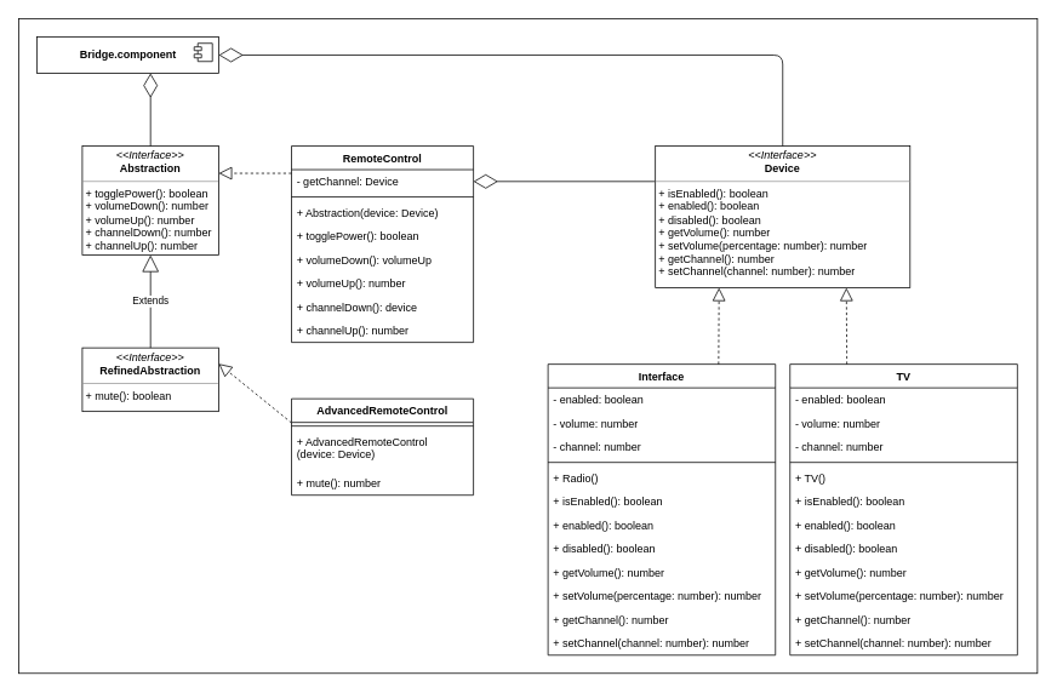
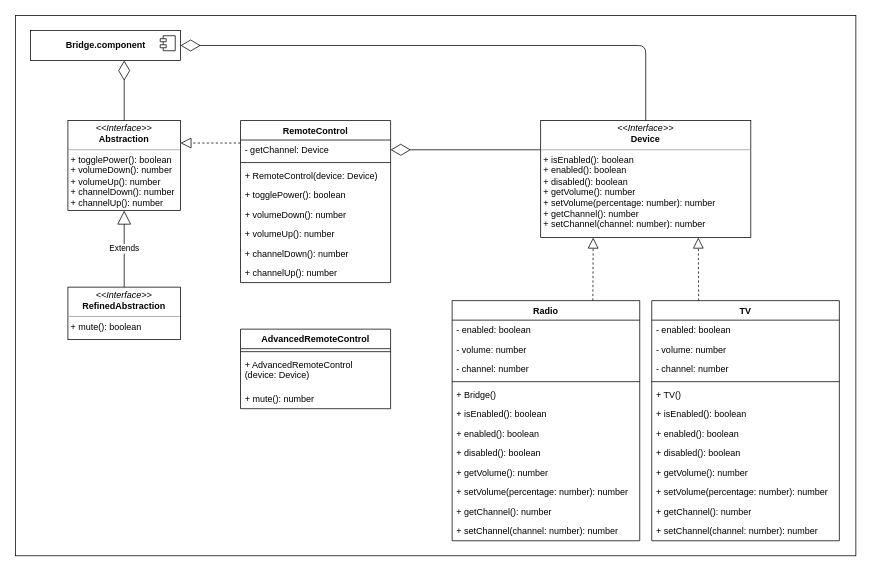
  <mxCell id="0" />
  <mxCell id="1" parent="0" />
  <mxCell id="2" value="" style="rounded=0;whiteSpace=wrap;html=1;" vertex="1" parent="1"><mxGeometry x="20" y="20" width="1120" height="720" as="geometry" /></mxCell>
  <mxCell id="3" value="Bridge.component" style="html=1;dropTarget=0;fontStyle=1" vertex="1" parent="1"><mxGeometry x="40" y="40" width="200" height="40" as="geometry" /></mxCell>
  <mxCell id="4" value="" style="shape=module;jettyWidth=8;jettyHeight=4;" vertex="1" parent="3"><mxGeometry x="1" width="20" height="20" relative="1" as="geometry"><mxPoint x="-27" y="7" as="offset" /></mxGeometry></mxCell>
  <mxCell id="5" value="&lt;p style=&quot;margin: 0px ; margin-top: 4px ; text-align: center&quot;&gt;&lt;i&gt;&amp;lt;&amp;lt;Interface&amp;gt;&amp;gt;&lt;/i&gt;&lt;br&gt;&lt;b&gt;Abstraction&lt;/b&gt;&lt;/p&gt;&lt;hr size=&quot;1&quot;&gt;&lt;p style=&quot;margin: 0px ; margin-left: 4px&quot;&gt;&lt;/p&gt;&lt;p style=&quot;margin: 0px ; margin-left: 4px&quot;&gt;+ togglePower(): boolean&lt;/p&gt;&lt;p style=&quot;margin: 0px ; margin-left: 4px&quot;&gt;+ volumeDown(): number&lt;/p&gt;&lt;p style=&quot;margin: 0px ; margin-left: 4px&quot;&gt;+ volumeUp(): number&lt;/p&gt;&lt;p style=&quot;margin: 0px ; margin-left: 4px&quot;&gt;+ channelDown(): number&lt;/p&gt;&lt;p style=&quot;margin: 0px ; margin-left: 4px&quot;&gt;+ channelUp(): number&lt;/p&gt;" style="verticalAlign=top;align=left;overflow=fill;fontSize=12;fontFamily=Helvetica;html=1;" vertex="1" parent="1"><mxGeometry x="90" y="160" width="150" height="120" as="geometry" /></mxCell>
  <mxCell id="6" value="&lt;p style=&quot;margin: 0px ; margin-top: 4px ; text-align: center&quot;&gt;&lt;i&gt;&amp;lt;&amp;lt;Interface&amp;gt;&amp;gt;&lt;/i&gt;&lt;br&gt;&lt;b&gt;RefinedAbstraction&lt;/b&gt;&lt;/p&gt;&lt;hr size=&quot;1&quot;&gt;&lt;p style=&quot;margin: 0px ; margin-left: 4px&quot;&gt;&lt;/p&gt;&lt;p style=&quot;margin: 0px ; margin-left: 4px&quot;&gt;+ mute(): boolean&lt;/p&gt;" style="verticalAlign=top;align=left;overflow=fill;fontSize=12;fontFamily=Helvetica;html=1;" vertex="1" parent="1"><mxGeometry x="90" y="382" width="150" height="70" as="geometry" /></mxCell>
  <mxCell id="7" value="Extends" style="endArrow=block;endSize=16;endFill=0;html=1;entryX=0.5;entryY=1;entryDx=0;entryDy=0;exitX=0.5;exitY=0;exitDx=0;exitDy=0;" edge="1" parent="1" source="6" target="5"><mxGeometry width="160" relative="1" as="geometry"><mxPoint x="240" y="480" as="sourcePoint" /><mxPoint x="400" y="480" as="targetPoint" /></mxGeometry></mxCell>
  <mxCell id="8" value="RemoteControl" style="swimlane;fontStyle=1;align=center;verticalAlign=top;childLayout=stackLayout;horizontal=1;startSize=26;horizontalStack=0;resizeParent=1;resizeParentMax=0;resizeLast=0;collapsible=1;marginBottom=0;" vertex="1" parent="1"><mxGeometry x="320" y="160" width="200" height="216" as="geometry" /></mxCell>
  <mxCell id="9" value="- getChannel: Device" style="text;strokeColor=none;fillColor=none;align=left;verticalAlign=top;spacingLeft=4;spacingRight=4;overflow=hidden;rotatable=0;points=[[0,0.5],[1,0.5]];portConstraint=eastwest;" vertex="1" parent="8"><mxGeometry y="26" width="200" height="26" as="geometry" /></mxCell>
  <mxCell id="10" value="" style="line;strokeWidth=1;fillColor=none;align=left;verticalAlign=middle;spacingTop=-1;spacingLeft=3;spacingRight=3;rotatable=0;labelPosition=right;points=[];portConstraint=eastwest;" vertex="1" parent="8"><mxGeometry y="52" width="200" height="8" as="geometry" /></mxCell>
- <mxCell id="11" value="+ Abstraction(device: Device)" style="text;strokeColor=none;fillColor=none;align=left;verticalAlign=top;spacingLeft=4;spacingRight=4;overflow=hidden;rotatable=0;points=[[0,0.5],[1,0.5]];portConstraint=eastwest;" vertex="1" parent="8"><mxGeometry y="60" width="200" height="26" as="geometry" /></mxCell>
+ <mxCell id="11" value="+ RemoteControl(device: Device)" style="text;strokeColor=none;fillColor=none;align=left;verticalAlign=top;spacingLeft=4;spacingRight=4;overflow=hidden;rotatable=0;points=[[0,0.5],[1,0.5]];portConstraint=eastwest;" vertex="1" parent="8"><mxGeometry y="60" width="200" height="26" as="geometry" /></mxCell>
  <mxCell id="12" value="+ togglePower(): boolean" style="text;strokeColor=none;fillColor=none;align=left;verticalAlign=top;spacingLeft=4;spacingRight=4;overflow=hidden;rotatable=0;points=[[0,0.5],[1,0.5]];portConstraint=eastwest;" vertex="1" parent="8"><mxGeometry y="86" width="200" height="26" as="geometry" /></mxCell>
- <mxCell id="13" value="+ volumeDown(): volumeUp" style="text;strokeColor=none;fillColor=none;align=left;verticalAlign=top;spacingLeft=4;spacingRight=4;overflow=hidden;rotatable=0;points=[[0,0.5],[1,0.5]];portConstraint=eastwest;" vertex="1" parent="8"><mxGeometry y="112" width="200" height="26" as="geometry" /></mxCell>
+ <mxCell id="13" value="+ volumeDown(): number" style="text;strokeColor=none;fillColor=none;align=left;verticalAlign=top;spacingLeft=4;spacingRight=4;overflow=hidden;rotatable=0;points=[[0,0.5],[1,0.5]];portConstraint=eastwest;" vertex="1" parent="8"><mxGeometry y="112" width="200" height="26" as="geometry" /></mxCell>
  <mxCell id="14" value="+ volumeUp(): number&#10;" style="text;strokeColor=none;fillColor=none;align=left;verticalAlign=top;spacingLeft=4;spacingRight=4;overflow=hidden;rotatable=0;points=[[0,0.5],[1,0.5]];portConstraint=eastwest;" vertex="1" parent="8"><mxGeometry y="138" width="200" height="26" as="geometry" /></mxCell>
- <mxCell id="15" value="+ channelDown(): device" style="text;strokeColor=none;fillColor=none;align=left;verticalAlign=top;spacingLeft=4;spacingRight=4;overflow=hidden;rotatable=0;points=[[0,0.5],[1,0.5]];portConstraint=eastwest;" vertex="1" parent="8"><mxGeometry y="164" width="200" height="26" as="geometry" /></mxCell>
+ <mxCell id="15" value="+ channelDown(): number" style="text;strokeColor=none;fillColor=none;align=left;verticalAlign=top;spacingLeft=4;spacingRight=4;overflow=hidden;rotatable=0;points=[[0,0.5],[1,0.5]];portConstraint=eastwest;" vertex="1" parent="8"><mxGeometry y="164" width="200" height="26" as="geometry" /></mxCell>
  <mxCell id="16" value="+ channelUp(): number" style="text;strokeColor=none;fillColor=none;align=left;verticalAlign=top;spacingLeft=4;spacingRight=4;overflow=hidden;rotatable=0;points=[[0,0.5],[1,0.5]];portConstraint=eastwest;" vertex="1" parent="8"><mxGeometry y="190" width="200" height="26" as="geometry" /></mxCell>
  <mxCell id="17" value="" style="endArrow=block;dashed=1;endFill=0;endSize=12;html=1;entryX=1;entryY=0.25;entryDx=0;entryDy=0;exitX=0;exitY=0.154;exitDx=0;exitDy=0;exitPerimeter=0;" edge="1" parent="1" source="9" target="5"><mxGeometry width="160" relative="1" as="geometry"><mxPoint x="400" y="30" as="sourcePoint" /><mxPoint x="560" y="30" as="targetPoint" /></mxGeometry></mxCell>
  <mxCell id="18" value="AdvancedRemoteControl" style="swimlane;fontStyle=1;align=center;verticalAlign=top;childLayout=stackLayout;horizontal=1;startSize=26;horizontalStack=0;resizeParent=1;resizeParentMax=0;resizeLast=0;collapsible=1;marginBottom=0;" vertex="1" parent="1"><mxGeometry x="320" y="438" width="200" height="106" as="geometry" /></mxCell>
  <mxCell id="19" value="" style="line;strokeWidth=1;fillColor=none;align=left;verticalAlign=middle;spacingTop=-1;spacingLeft=3;spacingRight=3;rotatable=0;labelPosition=right;points=[];portConstraint=eastwest;" vertex="1" parent="18"><mxGeometry y="26" width="200" height="8" as="geometry" /></mxCell>
  <mxCell id="20" value="+ AdvancedRemoteControl&#10;(device: Device)" style="text;strokeColor=none;fillColor=none;align=left;verticalAlign=top;spacingLeft=4;spacingRight=4;overflow=hidden;rotatable=0;points=[[0,0.5],[1,0.5]];portConstraint=eastwest;" vertex="1" parent="18"><mxGeometry y="34" width="200" height="46" as="geometry" /></mxCell>
  <mxCell id="21" value="+ mute(): number" style="text;strokeColor=none;fillColor=none;align=left;verticalAlign=top;spacingLeft=4;spacingRight=4;overflow=hidden;rotatable=0;points=[[0,0.5],[1,0.5]];portConstraint=eastwest;" vertex="1" parent="18"><mxGeometry y="80" width="200" height="26" as="geometry" /></mxCell>
- <mxCell id="22" value="" style="endArrow=block;dashed=1;endFill=0;endSize=12;html=1;entryX=1;entryY=0.25;entryDx=0;entryDy=0;exitX=0;exitY=0.25;exitDx=0;exitDy=0;" edge="1" parent="1" source="18" target="6"><mxGeometry width="160" relative="1" as="geometry"><mxPoint x="240" y="567" as="sourcePoint" /><mxPoint x="400" y="567" as="targetPoint" /></mxGeometry></mxCell>
  <mxCell id="23" value="" style="endArrow=diamondThin;endFill=0;endSize=24;html=1;exitX=0.5;exitY=0;exitDx=0;exitDy=0;entryX=0.625;entryY=1;entryDx=0;entryDy=0;entryPerimeter=0;" edge="1" parent="1" source="5" target="3"><mxGeometry width="160" relative="1" as="geometry"><mxPoint x="420" y="30" as="sourcePoint" /><mxPoint x="240" y="110" as="targetPoint" /></mxGeometry></mxCell>
  <mxCell id="24" value="&lt;p style=&quot;margin: 0px ; margin-top: 4px ; text-align: center&quot;&gt;&lt;i&gt;&amp;lt;&amp;lt;Interface&amp;gt;&amp;gt;&lt;/i&gt;&lt;br&gt;&lt;b&gt;Device&lt;/b&gt;&lt;/p&gt;&lt;hr size=&quot;1&quot;&gt;&lt;p style=&quot;margin: 0px ; margin-left: 4px&quot;&gt;+ isEnabled(): boolean&lt;/p&gt;&lt;p style=&quot;margin: 0px ; margin-left: 4px&quot;&gt;+ enabled(): boolean&lt;/p&gt;&lt;p style=&quot;margin: 0px ; margin-left: 4px&quot;&gt;+ disabled(): boolean&lt;/p&gt;&lt;p style=&quot;margin: 0px ; margin-left: 4px&quot;&gt;+ getVolume(): number&lt;/p&gt;&lt;p style=&quot;margin: 0px ; margin-left: 4px&quot;&gt;+ setVolume(percentage: number): number&lt;/p&gt;&lt;p style=&quot;margin: 0px ; margin-left: 4px&quot;&gt;+ getChannel(): number&lt;/p&gt;&lt;p style=&quot;margin: 0px ; margin-left: 4px&quot;&gt;+ setChannel(channel: number): number&lt;/p&gt;" style="verticalAlign=top;align=left;overflow=fill;fontSize=12;fontFamily=Helvetica;html=1;" vertex="1" parent="1"><mxGeometry x="720" y="160" width="280" height="156" as="geometry" /></mxCell>
  <mxCell id="25" value="" style="endArrow=diamondThin;endFill=0;endSize=24;html=1;entryX=1;entryY=0.5;entryDx=0;entryDy=0;exitX=0;exitY=0.25;exitDx=0;exitDy=0;" edge="1" parent="1" source="24" target="9"><mxGeometry width="160" relative="1" as="geometry"><mxPoint x="550" y="70" as="sourcePoint" /><mxPoint x="710" y="70" as="targetPoint" /></mxGeometry></mxCell>
- <mxCell id="26" value="Interface" style="swimlane;fontStyle=1;align=center;verticalAlign=top;childLayout=stackLayout;horizontal=1;startSize=26;horizontalStack=0;resizeParent=1;resizeParentMax=0;resizeLast=0;collapsible=1;marginBottom=0;" vertex="1" parent="1"><mxGeometry x="602" y="400" width="250" height="320" as="geometry" /></mxCell>
+ <mxCell id="26" value="Radio" style="swimlane;fontStyle=1;align=center;verticalAlign=top;childLayout=stackLayout;horizontal=1;startSize=26;horizontalStack=0;resizeParent=1;resizeParentMax=0;resizeLast=0;collapsible=1;marginBottom=0;" vertex="1" parent="1"><mxGeometry x="602" y="400" width="250" height="320" as="geometry" /></mxCell>
  <mxCell id="27" value="- enabled: boolean" style="text;strokeColor=none;fillColor=none;align=left;verticalAlign=top;spacingLeft=4;spacingRight=4;overflow=hidden;rotatable=0;points=[[0,0.5],[1,0.5]];portConstraint=eastwest;" vertex="1" parent="26"><mxGeometry y="26" width="250" height="26" as="geometry" /></mxCell>
  <mxCell id="28" value="- volume: number" style="text;strokeColor=none;fillColor=none;align=left;verticalAlign=top;spacingLeft=4;spacingRight=4;overflow=hidden;rotatable=0;points=[[0,0.5],[1,0.5]];portConstraint=eastwest;" vertex="1" parent="26"><mxGeometry y="52" width="250" height="26" as="geometry" /></mxCell>
  <mxCell id="29" value="- channel: number" style="text;strokeColor=none;fillColor=none;align=left;verticalAlign=top;spacingLeft=4;spacingRight=4;overflow=hidden;rotatable=0;points=[[0,0.5],[1,0.5]];portConstraint=eastwest;" vertex="1" parent="26"><mxGeometry y="78" width="250" height="26" as="geometry" /></mxCell>
  <mxCell id="30" value="" style="line;strokeWidth=1;fillColor=none;align=left;verticalAlign=middle;spacingTop=-1;spacingLeft=3;spacingRight=3;rotatable=0;labelPosition=right;points=[];portConstraint=eastwest;" vertex="1" parent="26"><mxGeometry y="104" width="250" height="8" as="geometry" /></mxCell>
- <mxCell id="31" value="+ Radio()" style="text;strokeColor=none;fillColor=none;align=left;verticalAlign=top;spacingLeft=4;spacingRight=4;overflow=hidden;rotatable=0;points=[[0,0.5],[1,0.5]];portConstraint=eastwest;" vertex="1" parent="26"><mxGeometry y="112" width="250" height="26" as="geometry" /></mxCell>
+ <mxCell id="31" value="+ Bridge()" style="text;strokeColor=none;fillColor=none;align=left;verticalAlign=top;spacingLeft=4;spacingRight=4;overflow=hidden;rotatable=0;points=[[0,0.5],[1,0.5]];portConstraint=eastwest;" vertex="1" parent="26"><mxGeometry y="112" width="250" height="26" as="geometry" /></mxCell>
  <mxCell id="32" value="+ isEnabled(): boolean" style="text;strokeColor=none;fillColor=none;align=left;verticalAlign=top;spacingLeft=4;spacingRight=4;overflow=hidden;rotatable=0;points=[[0,0.5],[1,0.5]];portConstraint=eastwest;" vertex="1" parent="26"><mxGeometry y="138" width="250" height="26" as="geometry" /></mxCell>
  <mxCell id="33" value="+ enabled(): boolean" style="text;strokeColor=none;fillColor=none;align=left;verticalAlign=top;spacingLeft=4;spacingRight=4;overflow=hidden;rotatable=0;points=[[0,0.5],[1,0.5]];portConstraint=eastwest;" vertex="1" parent="26"><mxGeometry y="164" width="250" height="26" as="geometry" /></mxCell>
  <mxCell id="34" value="+ disabled(): boolean" style="text;strokeColor=none;fillColor=none;align=left;verticalAlign=top;spacingLeft=4;spacingRight=4;overflow=hidden;rotatable=0;points=[[0,0.5],[1,0.5]];portConstraint=eastwest;" vertex="1" parent="26"><mxGeometry y="190" width="250" height="26" as="geometry" /></mxCell>
  <mxCell id="35" value="+ getVolume(): number" style="text;strokeColor=none;fillColor=none;align=left;verticalAlign=top;spacingLeft=4;spacingRight=4;overflow=hidden;rotatable=0;points=[[0,0.5],[1,0.5]];portConstraint=eastwest;" vertex="1" parent="26"><mxGeometry y="216" width="250" height="26" as="geometry" /></mxCell>
  <mxCell id="36" value="+ setVolume(percentage: number): number" style="text;strokeColor=none;fillColor=none;align=left;verticalAlign=top;spacingLeft=4;spacingRight=4;overflow=hidden;rotatable=0;points=[[0,0.5],[1,0.5]];portConstraint=eastwest;" vertex="1" parent="26"><mxGeometry y="242" width="250" height="26" as="geometry" /></mxCell>
  <mxCell id="37" value="+ getChannel(): number" style="text;strokeColor=none;fillColor=none;align=left;verticalAlign=top;spacingLeft=4;spacingRight=4;overflow=hidden;rotatable=0;points=[[0,0.5],[1,0.5]];portConstraint=eastwest;" vertex="1" parent="26"><mxGeometry y="268" width="250" height="26" as="geometry" /></mxCell>
  <mxCell id="38" value="+ setChannel(channel: number): number" style="text;strokeColor=none;fillColor=none;align=left;verticalAlign=top;spacingLeft=4;spacingRight=4;overflow=hidden;rotatable=0;points=[[0,0.5],[1,0.5]];portConstraint=eastwest;" vertex="1" parent="26"><mxGeometry y="294" width="250" height="26" as="geometry" /></mxCell>
  <mxCell id="39" value="TV" style="swimlane;fontStyle=1;align=center;verticalAlign=top;childLayout=stackLayout;horizontal=1;startSize=26;horizontalStack=0;resizeParent=1;resizeParentMax=0;resizeLast=0;collapsible=1;marginBottom=0;" vertex="1" parent="1"><mxGeometry x="868" y="400" width="250" height="320" as="geometry" /></mxCell>
  <mxCell id="40" value="- enabled: boolean" style="text;strokeColor=none;fillColor=none;align=left;verticalAlign=top;spacingLeft=4;spacingRight=4;overflow=hidden;rotatable=0;points=[[0,0.5],[1,0.5]];portConstraint=eastwest;" vertex="1" parent="39"><mxGeometry y="26" width="250" height="26" as="geometry" /></mxCell>
  <mxCell id="41" value="- volume: number" style="text;strokeColor=none;fillColor=none;align=left;verticalAlign=top;spacingLeft=4;spacingRight=4;overflow=hidden;rotatable=0;points=[[0,0.5],[1,0.5]];portConstraint=eastwest;" vertex="1" parent="39"><mxGeometry y="52" width="250" height="26" as="geometry" /></mxCell>
  <mxCell id="42" value="- channel: number" style="text;strokeColor=none;fillColor=none;align=left;verticalAlign=top;spacingLeft=4;spacingRight=4;overflow=hidden;rotatable=0;points=[[0,0.5],[1,0.5]];portConstraint=eastwest;" vertex="1" parent="39"><mxGeometry y="78" width="250" height="26" as="geometry" /></mxCell>
  <mxCell id="43" value="" style="line;strokeWidth=1;fillColor=none;align=left;verticalAlign=middle;spacingTop=-1;spacingLeft=3;spacingRight=3;rotatable=0;labelPosition=right;points=[];portConstraint=eastwest;" vertex="1" parent="39"><mxGeometry y="104" width="250" height="8" as="geometry" /></mxCell>
  <mxCell id="44" value="+ TV()" style="text;strokeColor=none;fillColor=none;align=left;verticalAlign=top;spacingLeft=4;spacingRight=4;overflow=hidden;rotatable=0;points=[[0,0.5],[1,0.5]];portConstraint=eastwest;" vertex="1" parent="39"><mxGeometry y="112" width="250" height="26" as="geometry" /></mxCell>
  <mxCell id="45" value="+ isEnabled(): boolean" style="text;strokeColor=none;fillColor=none;align=left;verticalAlign=top;spacingLeft=4;spacingRight=4;overflow=hidden;rotatable=0;points=[[0,0.5],[1,0.5]];portConstraint=eastwest;" vertex="1" parent="39"><mxGeometry y="138" width="250" height="26" as="geometry" /></mxCell>
  <mxCell id="46" value="+ enabled(): boolean" style="text;strokeColor=none;fillColor=none;align=left;verticalAlign=top;spacingLeft=4;spacingRight=4;overflow=hidden;rotatable=0;points=[[0,0.5],[1,0.5]];portConstraint=eastwest;" vertex="1" parent="39"><mxGeometry y="164" width="250" height="26" as="geometry" /></mxCell>
  <mxCell id="47" value="+ disabled(): boolean" style="text;strokeColor=none;fillColor=none;align=left;verticalAlign=top;spacingLeft=4;spacingRight=4;overflow=hidden;rotatable=0;points=[[0,0.5],[1,0.5]];portConstraint=eastwest;" vertex="1" parent="39"><mxGeometry y="190" width="250" height="26" as="geometry" /></mxCell>
  <mxCell id="48" value="+ getVolume(): number" style="text;strokeColor=none;fillColor=none;align=left;verticalAlign=top;spacingLeft=4;spacingRight=4;overflow=hidden;rotatable=0;points=[[0,0.5],[1,0.5]];portConstraint=eastwest;" vertex="1" parent="39"><mxGeometry y="216" width="250" height="26" as="geometry" /></mxCell>
  <mxCell id="49" value="+ setVolume(percentage: number): number" style="text;strokeColor=none;fillColor=none;align=left;verticalAlign=top;spacingLeft=4;spacingRight=4;overflow=hidden;rotatable=0;points=[[0,0.5],[1,0.5]];portConstraint=eastwest;" vertex="1" parent="39"><mxGeometry y="242" width="250" height="26" as="geometry" /></mxCell>
  <mxCell id="50" value="+ getChannel(): number" style="text;strokeColor=none;fillColor=none;align=left;verticalAlign=top;spacingLeft=4;spacingRight=4;overflow=hidden;rotatable=0;points=[[0,0.5],[1,0.5]];portConstraint=eastwest;" vertex="1" parent="39"><mxGeometry y="268" width="250" height="26" as="geometry" /></mxCell>
  <mxCell id="51" value="+ setChannel(channel: number): number" style="text;strokeColor=none;fillColor=none;align=left;verticalAlign=top;spacingLeft=4;spacingRight=4;overflow=hidden;rotatable=0;points=[[0,0.5],[1,0.5]];portConstraint=eastwest;" vertex="1" parent="39"><mxGeometry y="294" width="250" height="26" as="geometry" /></mxCell>
  <mxCell id="52" value="" style="endArrow=block;dashed=1;endFill=0;endSize=12;html=1;entryX=0.25;entryY=1;entryDx=0;entryDy=0;exitX=0.75;exitY=0;exitDx=0;exitDy=0;" edge="1" parent="1" source="26" target="24"><mxGeometry width="160" relative="1" as="geometry"><mxPoint x="650" y="370" as="sourcePoint" /><mxPoint x="810" y="370" as="targetPoint" /></mxGeometry></mxCell>
  <mxCell id="53" value="" style="endArrow=block;dashed=1;endFill=0;endSize=12;html=1;entryX=0.75;entryY=1;entryDx=0;entryDy=0;exitX=0.25;exitY=0;exitDx=0;exitDy=0;" edge="1" parent="1" source="39" target="24"><mxGeometry width="160" relative="1" as="geometry"><mxPoint x="810" y="340" as="sourcePoint" /><mxPoint x="970" y="340" as="targetPoint" /></mxGeometry></mxCell>
  <mxCell id="54" value="" style="endArrow=diamondThin;endFill=0;endSize=24;html=1;entryX=1;entryY=0.5;entryDx=0;entryDy=0;exitX=0.5;exitY=0;exitDx=0;exitDy=0;" edge="1" parent="1" source="24" target="3"><mxGeometry width="160" relative="1" as="geometry"><mxPoint x="680" y="80" as="sourcePoint" /><mxPoint x="840" y="80" as="targetPoint" /><Array as="points"><mxPoint x="860" y="60" /></Array></mxGeometry></mxCell>
